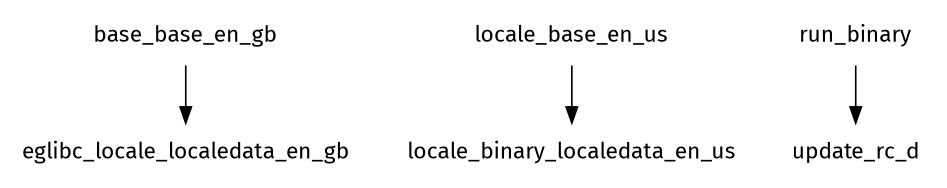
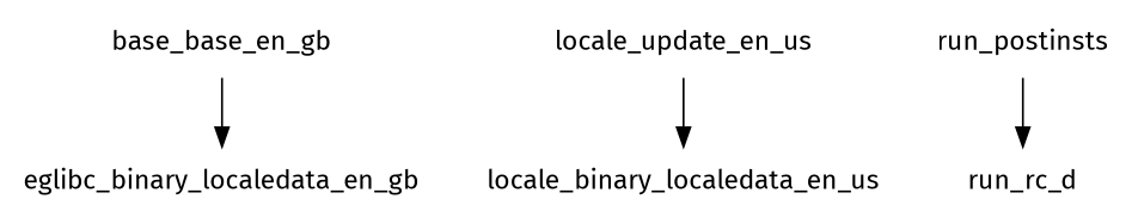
  digraph {
    fontname="Fira Sans"
    node [fontname="Fira Sans" shape=plaintext]
    edge [fontname="Fira Sans"]
    n1 [label=base_base_en_gb]
-   eglibc_binary_localedata_en_gb [label=eglibc_locale_localedata_en_gb]
+   eglibc_binary_localedata_en_gb
    n3 [label=locale_binary_localedata_en_us]
-   locale_base_en_us
-   run_postinsts [label=run_binary]
-   update_rc_d
+   locale_base_en_us [label=locale_update_en_us]
+   run_postinsts
+   update_rc_d [label=run_rc_d]
    n1 -> eglibc_binary_localedata_en_gb
    locale_base_en_us -> n3
    run_postinsts -> update_rc_d
  }
